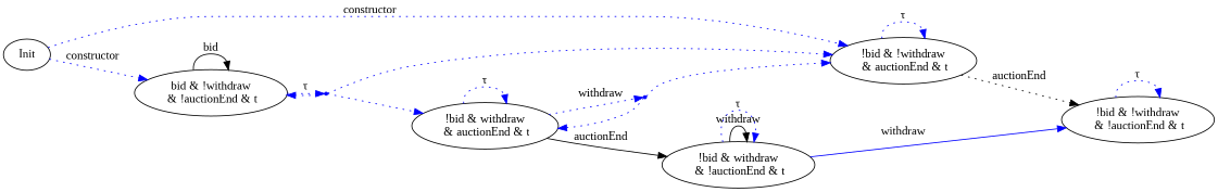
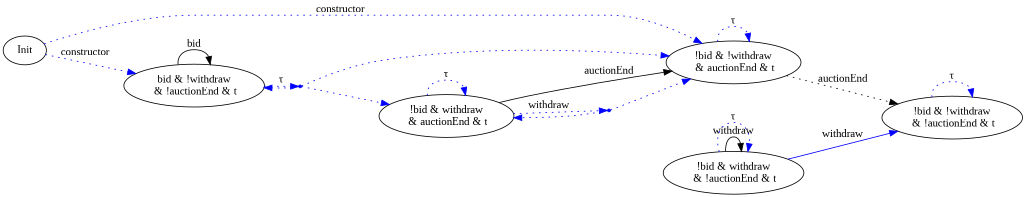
  digraph {
    fontname="Liberation Serif"
    rankdir=LR
    node [fontname="Liberation Serif"]
    edge [color=blue fontname="Liberation Serif" style=dotted]
    n1 [label=Init]
    n2 [label="!bid & !withdraw\n & auctionEnd & t\n"]
    n3 [label="bid & !withdraw\n & !auctionEnd & t\n"]
    n4 [label="!bid & !withdraw\n & !auctionEnd & t\n"]
    "S09_τ" [color=blue shape=point]
    n6 [label="!bid & withdraw\n & auctionEnd & t\n"]
    n7 [label="!bid & withdraw\n & !auctionEnd & t\n"]
    S02_withdraw [color=blue shape=point]
    n1 -> n2 [label=constructor]
    n1 -> n3 [label=constructor]
    n2 -> n2 [label="τ"]
    n2 -> n4 [color=black label=auctionEnd]
    n3 -> n3 [color=black label=bid style=""]
    n3 -> "S09_τ" [label="τ"]
    n4 -> n4 [label="τ"]
    "S09_τ" -> n2
    "S09_τ" -> n3
    "S09_τ" -> n6
    n6 -> n6 [label="τ"]
-   n6 -> n7 [color=black label=auctionEnd style=""]
+   n6 -> n2 [color=black label=auctionEnd style=""]
    n6 -> S02_withdraw [label=withdraw]
    n7 -> n4 [label=withdraw style=""]
    n7 -> n7 [color=black label=withdraw style=""]
    n7 -> n7 [label="τ"]
    S02_withdraw -> n2
    S02_withdraw -> n6
  }
